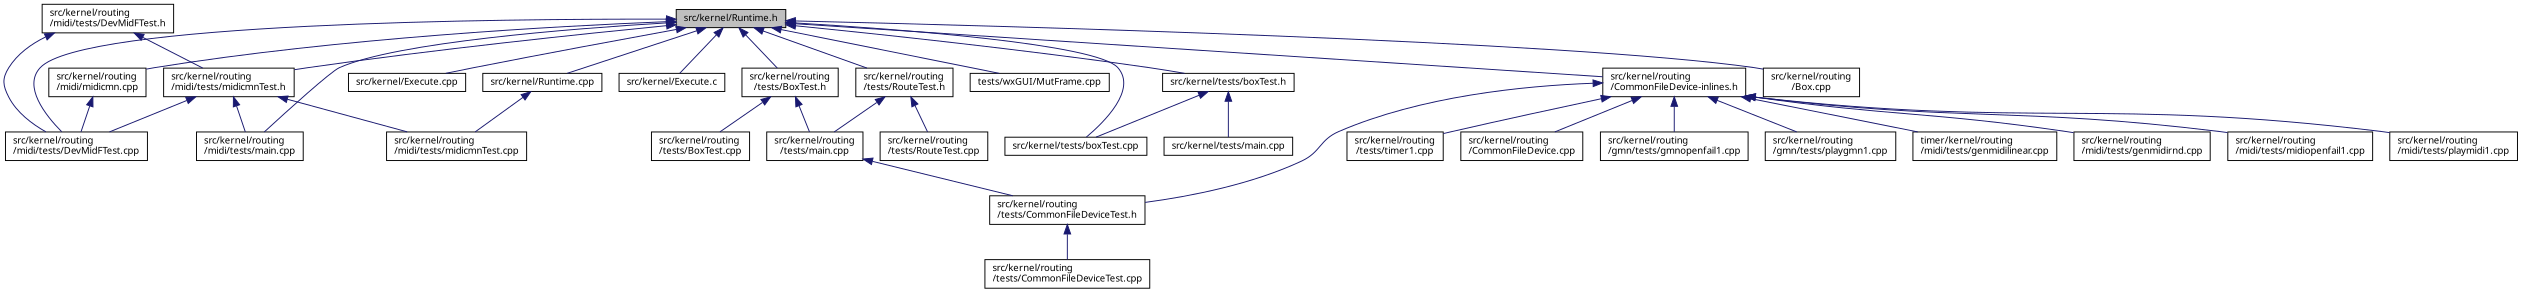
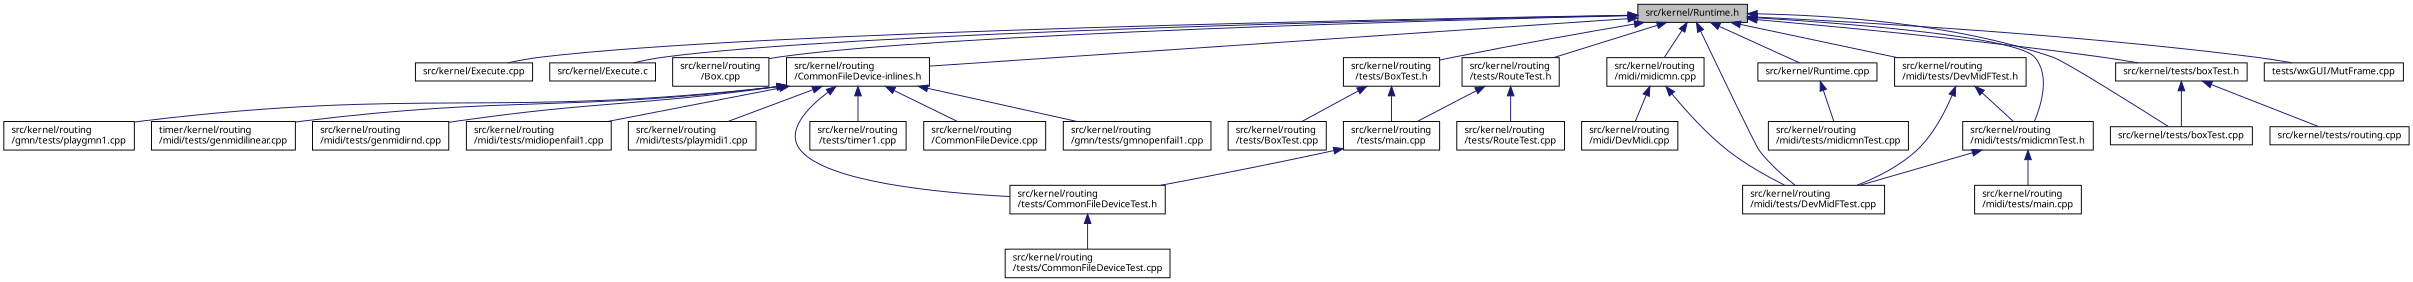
  digraph {
    node [color=black fillcolor=white fontname=Sans fontsize=10 shape=record style=filled]
    edge [color=midnightblue dir=back fontname=Sans fontsize=10 labelfontname=Sans labelfontsize=10 style=solid]
    n1 [fillcolor=grey75 fontcolor=black height=0.2 label="src/kernel/Runtime.h" width=0.4]
    n2 [height=0.2 label="src/kernel/Execute.cpp" width=0.4]
    n3 [height=0.2 label="src/kernel/Execute.c" width=0.4]
    n4 [height=0.2 label="src/kernel/routing\l/Box.cpp" width=0.4]
    n5 [height=0.2 label="src/kernel/routing\l/CommonFileDevice-inlines.h" width=0.4]
    n6 [height=0.2 label="src/kernel/routing\l/midi/midicmn.cpp" width=0.4]
    n7 [height=0.2 label="src/kernel/routing\l/midi/tests/DevMidFTest.cpp" width=0.4]
    n8 [height=0.2 label="src/kernel/routing\l/midi/tests/DevMidFTest.h" width=0.4]
    n9 [height=0.2 label="src/kernel/routing\l/midi/tests/midicmnTest.h" width=0.4]
    n10 [height=0.2 label="src/kernel/Runtime.cpp" width=0.4]
    n11 [height=0.2 label="src/kernel/routing\l/tests/BoxTest.h" width=0.4]
    n12 [height=0.2 label="src/kernel/routing\l/tests/RouteTest.h" width=0.4]
    n13 [height=0.2 label="src/kernel/tests/boxTest.h" width=0.4]
    n14 [height=0.2 label="src/kernel/tests/boxTest.cpp" width=0.4]
    n15 [height=0.2 label="tests/wxGUI/MutFrame.cpp" width=0.4]
    n16 [height=0.2 label="src/kernel/routing\l/CommonFileDevice.cpp" width=0.4]
    n17 [height=0.2 label="src/kernel/routing\l/gmn/tests/gmnopenfail1.cpp" width=0.4]
    n18 [height=0.2 label="src/kernel/routing\l/gmn/tests/playgmn1.cpp" width=0.4]
    n19 [height=0.2 label="timer/kernel/routing\l/midi/tests/genmidilinear.cpp" width=0.4]
    n20 [height=0.2 label="src/kernel/routing\l/midi/tests/genmidirnd.cpp" width=0.4]
    n21 [height=0.2 label="src/kernel/routing\l/midi/tests/midiopenfail1.cpp" width=0.4]
    n22 [height=0.2 label="src/kernel/routing\l/midi/tests/playmidi1.cpp" width=0.4]
    n23 [height=0.2 label="src/kernel/routing\l/tests/CommonFileDeviceTest.h" width=0.4]
    n24 [height=0.2 label="src/kernel/routing\l/tests/timer1.cpp" width=0.4]
+   n25 [height=0.2 label="src/kernel/routing\l/midi/DevMidi.cpp" width=0.4]
    n26 [height=0.2 label="src/kernel/routing\l/midi/tests/main.cpp" width=0.4]
    n27 [height=0.2 label="src/kernel/routing\l/midi/tests/midicmnTest.cpp" width=0.4]
    n28 [height=0.2 label="src/kernel/routing\l/tests/main.cpp" width=0.4]
    n29 [height=0.2 label="src/kernel/routing\l/tests/BoxTest.cpp" width=0.4]
    n30 [height=0.2 label="src/kernel/routing\l/tests/RouteTest.cpp" width=0.4]
-   n31 [height=0.2 label="src/kernel/tests/main.cpp" width=0.4]
+   n31 [height=0.2 label="src/kernel/tests/routing.cpp" width=0.4]
    n32 [height=0.2 label="src/kernel/routing\l/tests/CommonFileDeviceTest.cpp" width=0.4]
    n1 -> n2
    n1 -> n3
    n1 -> n4
    n1 -> n5
    n1 -> n6
    n1 -> n7
-   n1 -> n26
+   n1 -> n8
    n1 -> n9
    n1 -> n10
    n1 -> n11
    n1 -> n12
    n1 -> n13
    n1 -> n14
    n1 -> n15
    n5 -> n16
    n5 -> n17
    n5 -> n18
    n5 -> n19
    n5 -> n20
    n5 -> n21
    n5 -> n22
    n5 -> n23
    n5 -> n24
    n6 -> n7
+   n6 -> n25
    n8 -> n7
    n8 -> n9
    n9 -> n7
    n9 -> n26
-   n9 -> n27
    n10 -> n27
    n11 -> n28
    n11 -> n29
    n12 -> n28
    n12 -> n30
    n13 -> n14
    n13 -> n31
    n23 -> n32
    n28 -> n23
  }
